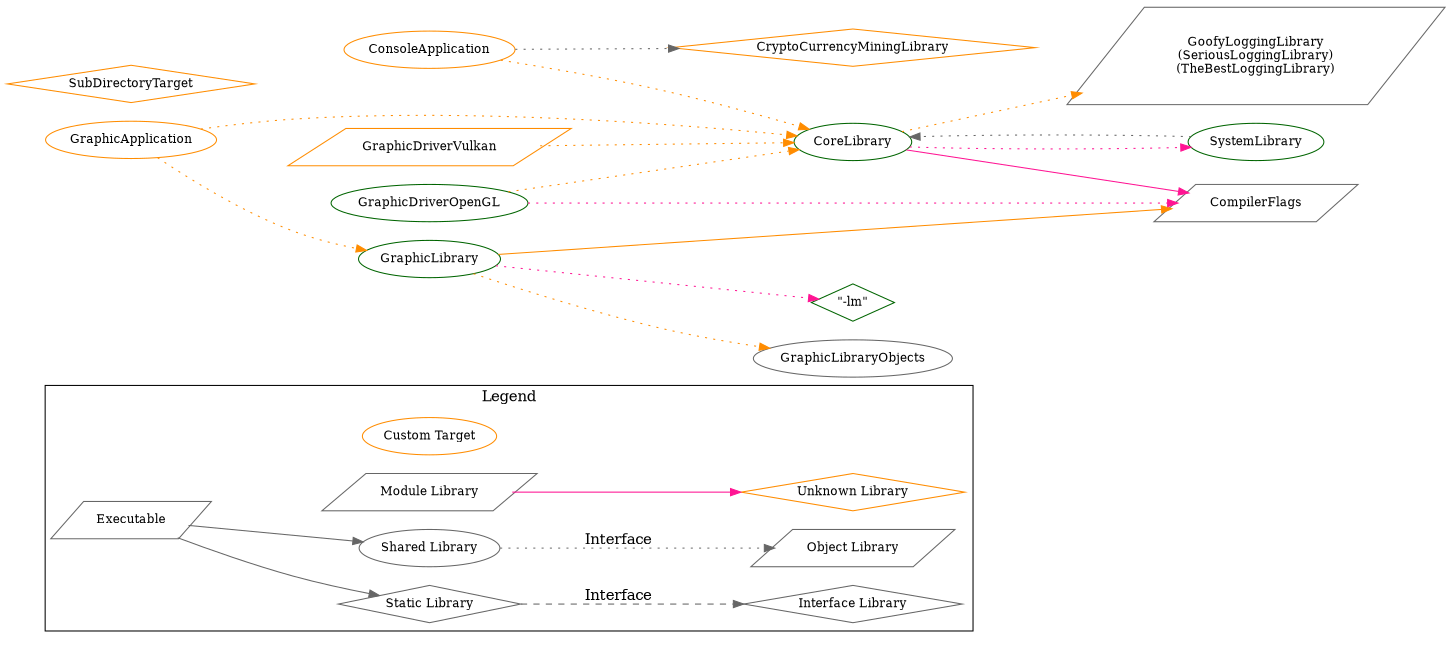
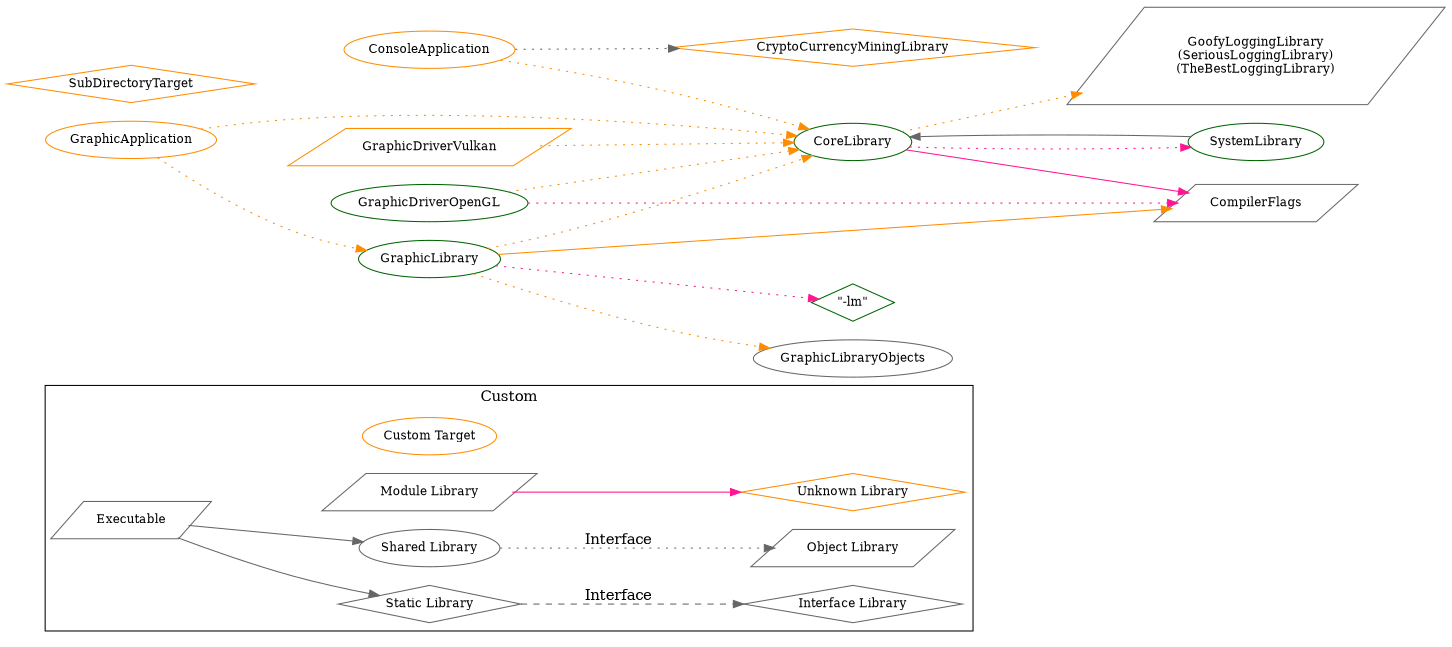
  digraph {
    rankdir=LR
    node [color=gray40 fontsize=12 shape=ellipse]
    edge [color=darkorange style=dotted]
    n1 [label=Executable shape=parallelogram]
    n2 [label="Static Library" shape=diamond]
    n3 [label="Shared Library"]
    n4 [label="Module Library" shape=parallelogram]
    n5 [color=darkorange label="Custom Target"]
    n6 [label="Interface Library" shape=diamond]
    n7 [label="Object Library" shape=parallelogram]
    n8 [color=darkorange label="Unknown Library" shape=diamond]
    n9 [label=CompilerFlags shape=parallelogram]
    n10 [color=darkorange label=ConsoleApplication]
    n11 [color=darkgreen label=CoreLibrary]
    n12 [color=darkorange label=CryptoCurrencyMiningLibrary shape=diamond]
    n13 [label="GoofyLoggingLibrary\n(SeriousLoggingLibrary)\n(TheBestLoggingLibrary)" shape=parallelogram]
    n14 [color=darkgreen label=SystemLibrary]
    n15 [color=darkorange label=GraphicApplication]
    n16 [color=darkgreen label=GraphicLibrary]
    n17 [color=darkgreen label="\"-lm\"" shape=diamond]
    n18 [label=GraphicLibraryObjects]
    n19 [color=darkgreen label=GraphicDriverOpenGL]
    n20 [color=darkorange label=GraphicDriverVulkan shape=parallelogram]
    n21 [color=darkorange label=SubDirectoryTarget shape=diamond]
    subgraph cluster_1 {
      color=black
-     label=Legend
+     label=Custom
      n1
      n2
      n3
      n4
      n5
      n6
      n7
      n8
    }
    n1 -> n2 [color=gray40 style=solid]
    n1 -> n3 [color=gray40 style=solid]
    n1 -> n4 [style=invis color=""]
    n1 -> n5 [style=invis color=""]
    n2 -> n6 [color=gray40 label=Interface style=dashed]
    n3 -> n7 [color=gray40 label=Interface]
    n4 -> n8 [color=deeppink style=solid]
    n10 -> n11
    n10 -> n12 [color=gray40]
    n11 -> n9 [color=deeppink style=""]
    n11 -> n13
    n11 -> n14 [color=deeppink]
-   n14 -> n11 [color=gray40]
+   n14 -> n11 [color=gray40 style=solid]
    n15 -> n11
    n15 -> n16
    n16 -> n9 [style=""]
+   n16 -> n11
    n16 -> n17 [color=deeppink]
    n16 -> n18
    n19 -> n9 [color=deeppink]
    n19 -> n11
    n20 -> n11
  }
